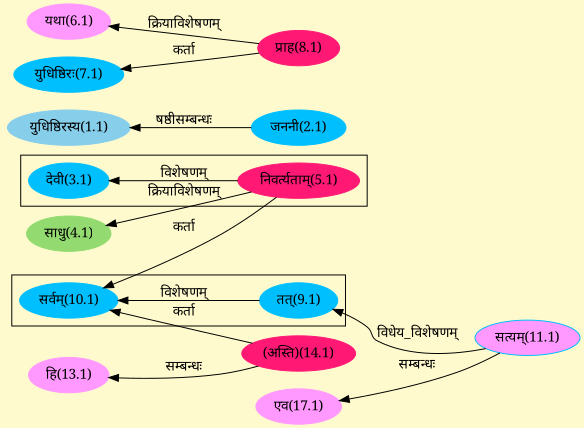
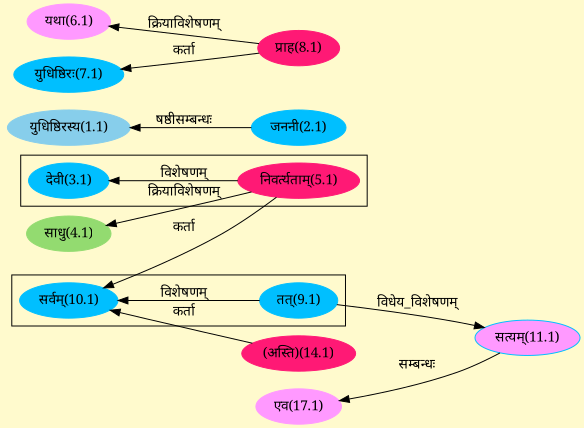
  digraph {
    bgcolor=lemonchiffon1
    compound=true
    fontname="Noto Serif"
    rankdir=LR
    node [color="#00BFFF" fontname="Noto Serif" style=filled]
    edge [dir=back fontname="Noto Serif"]
    n1 [label="देवी(3.1)"]
    n2 [color="#FF1975" label="निवर्त्यताम्(5.1)"]
    n3 [label="सर्वम्(10.1)"]
    n4 [label="तत्(9.1)"]
    n5 [color="#FF1975" label="(अस्ति)(14.1)"]
    n6 [color="#87CEEB" label="युधिष्ठिरस्य(1.1)"]
    n7 [label="जननी(2.1)"]
    n8 [color="#93DB70" label="साधु(4.1)"]
    n9 [color="#FF99FF" label="यथा(6.1)"]
    n10 [color="#FF1975" label="प्राह(8.1)"]
    n11 [label="युधिष्ठिरः(7.1)"]
    n12 [fillcolor="#FF99FF" label="सत्यम्(11.1)"]
    n13 [color="#FF99FF" label="एव(17.1)"]
-   n14 [color="#FF99FF" label="हि(13.1)"]
    subgraph cluster_1 {
      n1
      n2
    }
    subgraph cluster_2 {
      n3
      n4
    }
    n1 -> n2 [label="विशेषणम्"]
    n3 -> n2 [label="कर्ता"]
    n3 -> n4 [label="विशेषणम्"]
    n3 -> n5 [label="कर्ता"]
    n6 -> n7 [label="षष्ठीसम्बन्धः"]
    n8 -> n2 [label="क्रियाविशेषणम्"]
    n9 -> n10 [label="क्रियाविशेषणम्"]
    n11 -> n10 [label="कर्ता"]
-   n4 -> n12 [label="विधेय_विशेषणम्"]
+   n12 -> n4 [label="विधेय_विशेषणम्"]
    n13 -> n12 [label="सम्बन्धः"]
-   n14 -> n5 [label="सम्बन्धः"]
  }
